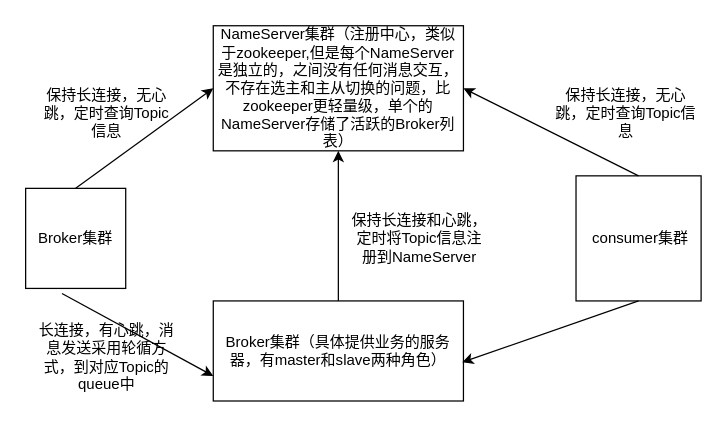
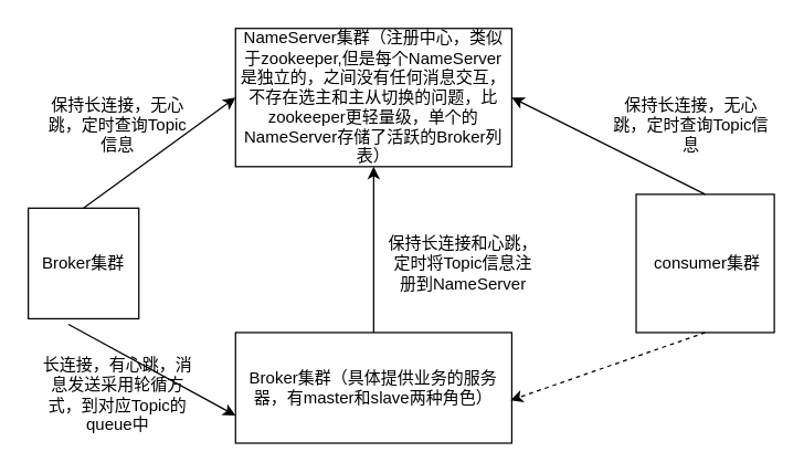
  <mxCell id="0" />
  <mxCell id="1" parent="0" />
  <mxCell id="2" value="Broker集群" style="whiteSpace=wrap;html=1;aspect=fixed;fillColor=#FFFFFF;" vertex="1" parent="1"><mxGeometry x="20" y="150" width="80" height="80" as="geometry" /></mxCell>
  <mxCell id="3" value="Broker集群（具体提供业务的服务器，有master和slave两种角色）" style="rounded=0;whiteSpace=wrap;html=1;fillColor=#FFFFFF;" vertex="1" parent="1"><mxGeometry x="170" y="240" width="200" height="80" as="geometry" /></mxCell>
  <mxCell id="4" value="NameServer集群（注册中心，类似于zookeeper,但是每个NameServer是独立的，之间没有任何消息交互，不存在选主和主从切换的问题，比zookeeper更轻量级，单个的NameServer存储了活跃的Broker列表）" style="rounded=0;whiteSpace=wrap;html=1;fillColor=#FFFFFF;" vertex="1" parent="1"><mxGeometry x="170" y="20" width="200" height="100" as="geometry" /></mxCell>
  <mxCell id="5" value="&amp;nbsp;consumer集群" style="whiteSpace=wrap;html=1;aspect=fixed;fillColor=#FFFFFF;" vertex="1" parent="1"><mxGeometry x="460" y="140" width="100" height="100" as="geometry" /></mxCell>
  <mxCell id="6" value="" style="endArrow=classic;html=1;exitX=0.5;exitY=0;exitDx=0;exitDy=0;entryX=0;entryY=0.5;entryDx=0;entryDy=0;" edge="1" parent="1" source="2" target="4"><mxGeometry width="50" height="50" relative="1" as="geometry"><mxPoint x="20" y="360" as="sourcePoint" /><mxPoint x="70" y="310" as="targetPoint" /></mxGeometry></mxCell>
  <mxCell id="7" value="保持长连接，无心跳，定时查询Topic信息" style="text;html=1;strokeColor=none;fillColor=none;align=center;verticalAlign=middle;whiteSpace=wrap;rounded=0;" vertex="1" parent="1"><mxGeometry x="30" y="50" width="110" height="80" as="geometry" /></mxCell>
  <mxCell id="8" value="" style="endArrow=classic;html=1;exitX=0.363;exitY=1.05;exitDx=0;exitDy=0;exitPerimeter=0;entryX=0;entryY=0.75;entryDx=0;entryDy=0;" edge="1" parent="1" source="2" target="3"><mxGeometry width="50" height="50" relative="1" as="geometry"><mxPoint x="20" y="360" as="sourcePoint" /><mxPoint x="70" y="310" as="targetPoint" /></mxGeometry></mxCell>
  <mxCell id="9" value="长连接，有心跳，消息发送采用轮循方式，到对应Topic的queue中" style="text;html=1;strokeColor=none;fillColor=none;align=center;verticalAlign=middle;whiteSpace=wrap;rounded=0;" vertex="1" parent="1"><mxGeometry x="30" y="260" width="110" height="50" as="geometry" /></mxCell>
  <mxCell id="10" value="" style="endArrow=classic;html=1;exitX=0.5;exitY=0;exitDx=0;exitDy=0;entryX=0.5;entryY=1;entryDx=0;entryDy=0;" edge="1" parent="1" source="3" target="4"><mxGeometry width="50" height="50" relative="1" as="geometry"><mxPoint x="20" y="380" as="sourcePoint" /><mxPoint x="70" y="330" as="targetPoint" /></mxGeometry></mxCell>
  <mxCell id="11" value="保持长连接和心跳，定时将Topic信息注册到NameServer" style="text;html=1;strokeColor=none;fillColor=none;align=center;verticalAlign=middle;whiteSpace=wrap;rounded=0;" vertex="1" parent="1"><mxGeometry x="280" y="160" width="110" height="60" as="geometry" /></mxCell>
  <mxCell id="12" value="" style="endArrow=classic;html=1;exitX=0.5;exitY=0;exitDx=0;exitDy=0;entryX=1;entryY=0.5;entryDx=0;entryDy=0;" edge="1" parent="1" source="5" target="4"><mxGeometry width="50" height="50" relative="1" as="geometry"><mxPoint x="20" y="390" as="sourcePoint" /><mxPoint x="70" y="340" as="targetPoint" /></mxGeometry></mxCell>
  <mxCell id="13" value="保持长连接，无心跳，定时查询Topic信息" style="text;html=1;strokeColor=none;fillColor=none;align=center;verticalAlign=middle;whiteSpace=wrap;rounded=0;" vertex="1" parent="1"><mxGeometry x="440" y="65" width="120" height="50" as="geometry" /></mxCell>
- <mxCell id="14" value="" style="endArrow=classic;html=1;exitX=0.5;exitY=1;exitDx=0;exitDy=0;entryX=0.995;entryY=0.613;entryDx=0;entryDy=0;entryPerimeter=0;" edge="1" parent="1" source="5" target="3"><mxGeometry width="50" height="50" relative="1" as="geometry"><mxPoint x="20" y="390" as="sourcePoint" /><mxPoint x="70" y="340" as="targetPoint" /></mxGeometry></mxCell>
+ <mxCell id="14" value="" style="endArrow=classic;html=1;exitX=0.5;exitY=1;exitDx=0;exitDy=0;entryX=0.995;entryY=0.613;entryDx=0;entryDy=0;entryPerimeter=0;dashed=1;" edge="1" parent="1" source="5" target="3"><mxGeometry width="50" height="50" relative="1" as="geometry"><mxPoint x="20" y="390" as="sourcePoint" /><mxPoint x="70" y="340" as="targetPoint" /></mxGeometry></mxCell>
